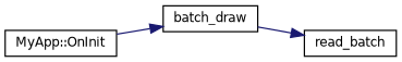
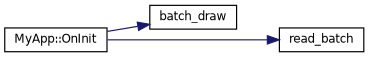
  digraph {
    rankdir=RL
    node [color=black fillcolor=white fontname=Helvetica fontsize=10 shape=record style=filled]
    edge [color=midnightblue dir=back fontname=Helvetica fontsize=10 labelfontname=Helvetica labelfontsize=10 style=solid]
    n1 [height=0.2 label=read_batch width=0.4]
    n2 [height=0.2 label=batch_draw width=0.4]
    n3 [height=0.2 label="MyApp::OnInit" width=0.4]
-   n1 -> n2
+   n1 -> n3
    n2 -> n3
  }
